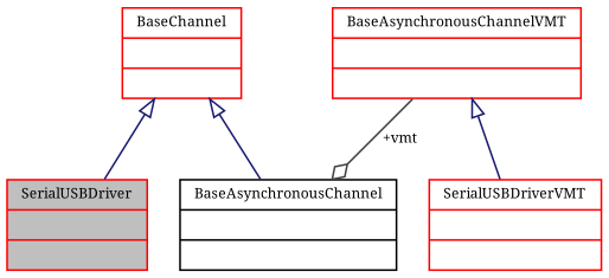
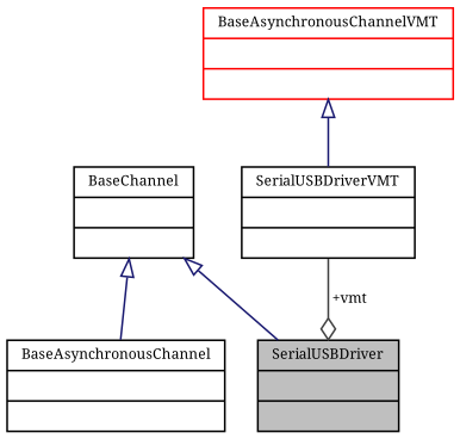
  digraph {
    fontname="Noto Serif"
    node [color=black fontname="Noto Serif" fontsize=8 shape=record]
    edge [arrowtail=onormal color=midnightblue dir=back fontname="Noto Serif" fontsize=8 labelfontname=Helvetica labelfontsize=8 style=solid]
-   n1 [color=red fillcolor=grey75 fontcolor=black height=0.2 label="{SerialUSBDriver\n||}" style=filled width=0.4]
+   n1 [fillcolor=grey75 fontcolor=black height=0.2 label="{SerialUSBDriver\n||}" style=filled width=0.4]
    n2 [height=0.2 label="{BaseAsynchronousChannel\n||}" width=0.4]
-   n3 [color=red height=0.2 label="{BaseChannel\n||}" width=0.4]
+   n3 [height=0.2 label="{BaseChannel\n||}" width=0.4]
    n4 [color=red height=0.2 label="{BaseAsynchronousChannelVMT\n||}" width=0.4]
-   n5 [color=red height=0.2 label="{SerialUSBDriverVMT\n||}" width=0.4]
+   n5 [height=0.2 label="{SerialUSBDriverVMT\n||}" width=0.4]
    n3 -> n1
    n3 -> n2
-   n4 -> n2 [arrowhead=odiamond color=grey25 label=" +vmt" arrowtail="" dir=""]
    n4 -> n5
+   n5 -> n1 [arrowhead=odiamond color=grey25 label=" +vmt" arrowtail="" dir=""]
  }
